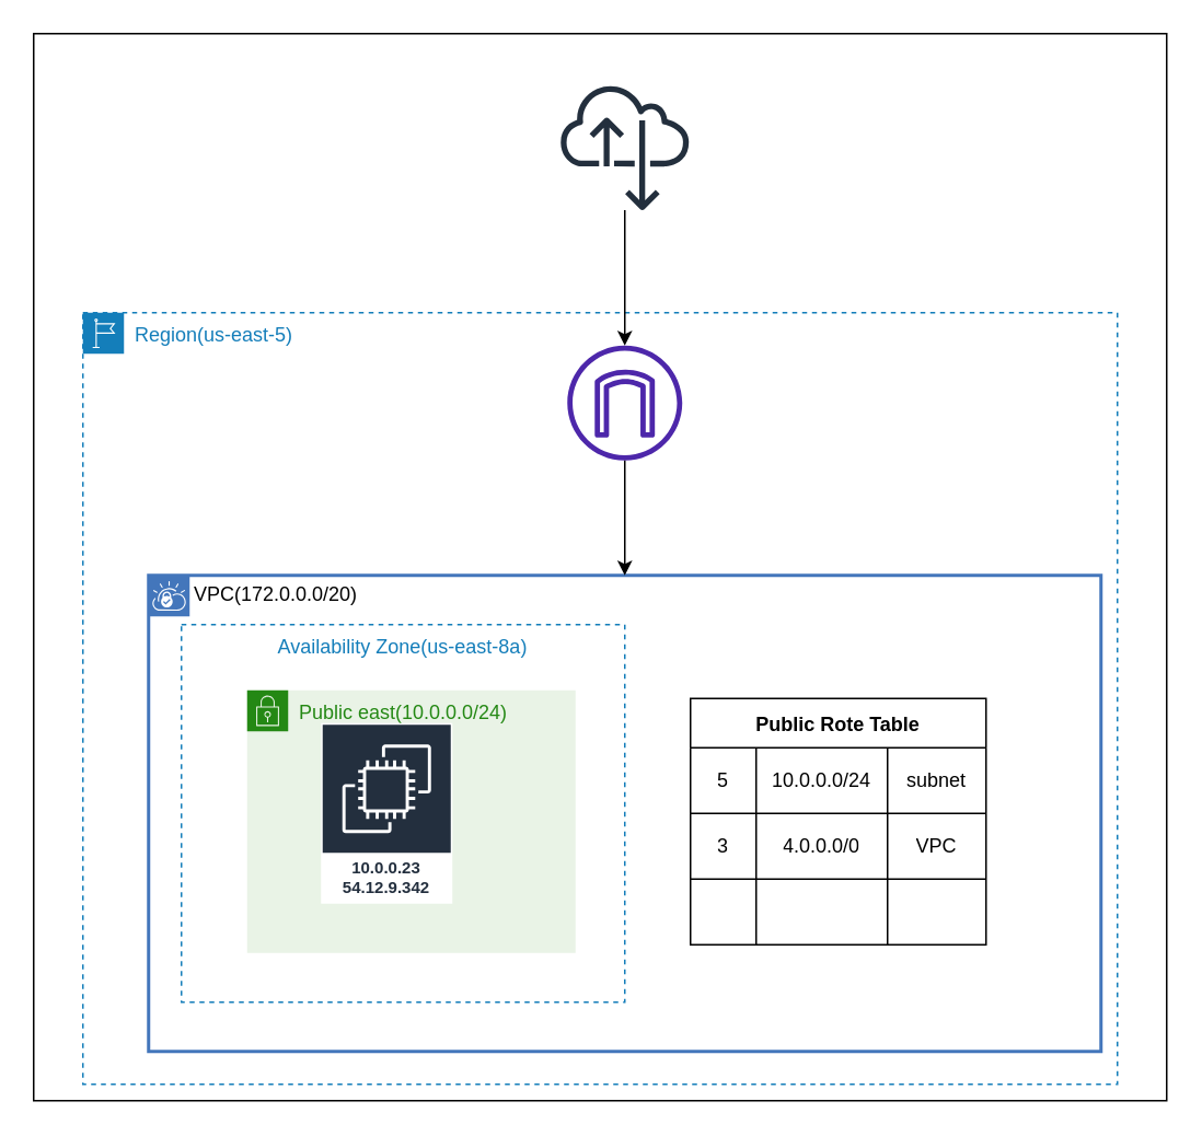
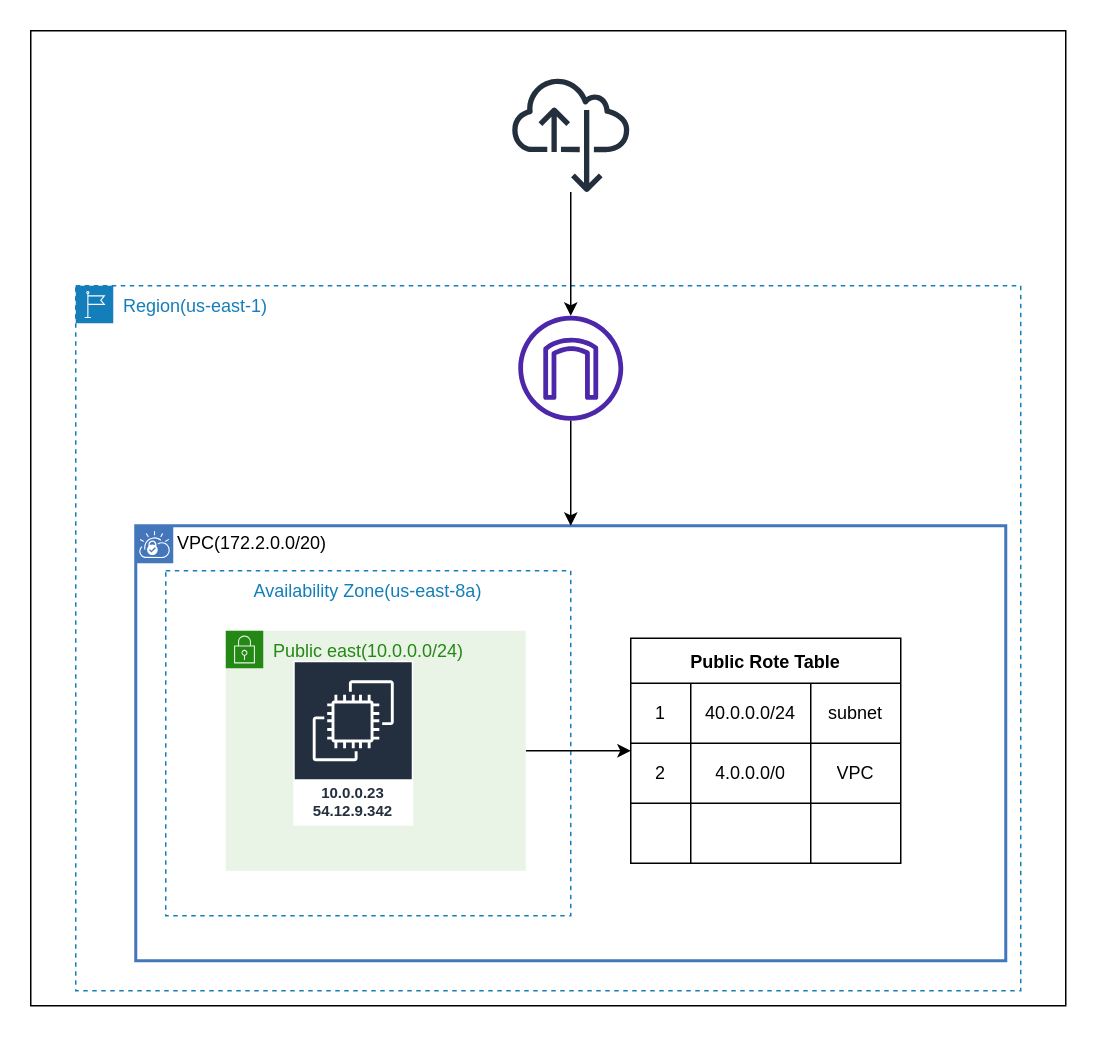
  <mxCell id="0" />
  <mxCell id="1" parent="0" />
  <mxCell id="2" value="" style="group" vertex="1" connectable="0" parent="1"><mxGeometry x="20" y="20" width="690" height="650" as="geometry" /></mxCell>
  <mxCell id="3" value="" style="rounded=0;whiteSpace=wrap;html=1;" vertex="1" parent="2"><mxGeometry width="690" height="650" as="geometry" /></mxCell>
- <mxCell id="4" value="VPC(172.0.0.0/20)" style="shape=mxgraph.ibm.box;prType=vpc;fontStyle=0;verticalAlign=top;align=left;spacingLeft=32;spacingTop=4;fillColor=none;rounded=0;whiteSpace=wrap;html=1;strokeColor=#4376BB;strokeWidth=2;dashed=0;container=1;spacing=-4;collapsible=0;expand=0;recursiveResize=0;" parent="2" vertex="1"><mxGeometry x="70" y="330" width="580" height="290" as="geometry" /></mxCell>
+ <mxCell id="4" value="VPC(172.2.0.0/20)" style="shape=mxgraph.ibm.box;prType=vpc;fontStyle=0;verticalAlign=top;align=left;spacingLeft=32;spacingTop=4;fillColor=none;rounded=0;whiteSpace=wrap;html=1;strokeColor=#4376BB;strokeWidth=2;dashed=0;container=1;spacing=-4;collapsible=0;expand=0;recursiveResize=0;" parent="2" vertex="1"><mxGeometry x="70" y="330" width="580" height="290" as="geometry" /></mxCell>
  <mxCell id="5" value="Availability Zone(us-east-8a)" style="fillColor=none;strokeColor=#147EBA;dashed=1;verticalAlign=top;fontStyle=0;fontColor=#147EBA;" parent="4" vertex="1"><mxGeometry x="20" y="30" width="270" height="230" as="geometry" /></mxCell>
+ <mxCell id="6" style="edgeStyle=orthogonalEdgeStyle;rounded=0;orthogonalLoop=1;jettySize=auto;html=1;" parent="4" source="7" target="9" edge="1"><mxGeometry relative="1" as="geometry" /></mxCell>
  <mxCell id="7" value="Public east(10.0.0.0/24)" style="points=[[0,0],[0.25,0],[0.5,0],[0.75,0],[1,0],[1,0.25],[1,0.5],[1,0.75],[1,1],[0.75,1],[0.5,1],[0.25,1],[0,1],[0,0.75],[0,0.5],[0,0.25]];outlineConnect=0;gradientColor=none;html=1;whiteSpace=wrap;fontSize=12;fontStyle=0;container=1;pointerEvents=0;collapsible=0;recursiveResize=0;shape=mxgraph.aws4.group;grIcon=mxgraph.aws4.group_security_group;grStroke=0;strokeColor=#248814;fillColor=#E9F3E6;verticalAlign=top;align=left;spacingLeft=30;fontColor=#248814;dashed=0;" parent="4" vertex="1"><mxGeometry x="60" y="70" width="200" height="160" as="geometry" /></mxCell>
  <mxCell id="8" value="10.0.0.23&lt;br&gt;54.12.9.342" style="sketch=0;outlineConnect=0;fontColor=#232F3E;gradientColor=none;strokeColor=#ffffff;fillColor=#232F3E;dashed=0;verticalLabelPosition=middle;verticalAlign=bottom;align=center;html=1;whiteSpace=wrap;fontSize=10;fontStyle=1;spacing=3;shape=mxgraph.aws4.productIcon;prIcon=mxgraph.aws4.ec2;" parent="4" vertex="1"><mxGeometry x="105" y="90" width="80" height="110" as="geometry" /></mxCell>
  <mxCell id="9" value="Public Rote Table" style="shape=table;startSize=30;container=1;collapsible=0;childLayout=tableLayout;fontStyle=1;align=center;" parent="4" vertex="1"><mxGeometry x="330" y="75" width="180" height="150" as="geometry" /></mxCell>
  <mxCell id="10" value="" style="shape=tableRow;horizontal=0;startSize=0;swimlaneHead=0;swimlaneBody=0;top=0;left=0;bottom=0;right=0;collapsible=0;dropTarget=0;fillColor=none;points=[[0,0.5],[1,0.5]];portConstraint=eastwest;" parent="9" vertex="1"><mxGeometry y="30" width="180" height="40" as="geometry" /></mxCell>
- <mxCell id="11" value="5" style="shape=partialRectangle;html=1;whiteSpace=wrap;connectable=0;fillColor=none;top=0;left=0;bottom=0;right=0;overflow=hidden;" parent="10" vertex="1"><mxGeometry width="40" height="40" as="geometry"><mxRectangle width="40" height="40" as="alternateBounds" /></mxGeometry></mxCell>
- <mxCell id="12" value="10.0.0.0/24" style="shape=partialRectangle;html=1;whiteSpace=wrap;connectable=0;fillColor=none;top=0;left=0;bottom=0;right=0;overflow=hidden;" parent="10" vertex="1"><mxGeometry x="40" width="80" height="40" as="geometry"><mxRectangle width="80" height="40" as="alternateBounds" /></mxGeometry></mxCell>
+ <mxCell id="11" value="1" style="shape=partialRectangle;html=1;whiteSpace=wrap;connectable=0;fillColor=none;top=0;left=0;bottom=0;right=0;overflow=hidden;" parent="10" vertex="1"><mxGeometry width="40" height="40" as="geometry"><mxRectangle width="40" height="40" as="alternateBounds" /></mxGeometry></mxCell>
+ <mxCell id="12" value="40.0.0.0/24" style="shape=partialRectangle;html=1;whiteSpace=wrap;connectable=0;fillColor=none;top=0;left=0;bottom=0;right=0;overflow=hidden;" parent="10" vertex="1"><mxGeometry x="40" width="80" height="40" as="geometry"><mxRectangle width="80" height="40" as="alternateBounds" /></mxGeometry></mxCell>
  <mxCell id="13" value="subnet" style="shape=partialRectangle;html=1;whiteSpace=wrap;connectable=0;fillColor=none;top=0;left=0;bottom=0;right=0;overflow=hidden;" parent="10" vertex="1"><mxGeometry x="120" width="60" height="40" as="geometry"><mxRectangle width="60" height="40" as="alternateBounds" /></mxGeometry></mxCell>
  <mxCell id="14" value="" style="shape=tableRow;horizontal=0;startSize=0;swimlaneHead=0;swimlaneBody=0;top=0;left=0;bottom=0;right=0;collapsible=0;dropTarget=0;fillColor=none;points=[[0,0.5],[1,0.5]];portConstraint=eastwest;" parent="9" vertex="1"><mxGeometry y="70" width="180" height="40" as="geometry" /></mxCell>
- <mxCell id="15" value="3" style="shape=partialRectangle;html=1;whiteSpace=wrap;connectable=0;fillColor=none;top=0;left=0;bottom=0;right=0;overflow=hidden;" parent="14" vertex="1"><mxGeometry width="40" height="40" as="geometry"><mxRectangle width="40" height="40" as="alternateBounds" /></mxGeometry></mxCell>
+ <mxCell id="15" value="2" style="shape=partialRectangle;html=1;whiteSpace=wrap;connectable=0;fillColor=none;top=0;left=0;bottom=0;right=0;overflow=hidden;" parent="14" vertex="1"><mxGeometry width="40" height="40" as="geometry"><mxRectangle width="40" height="40" as="alternateBounds" /></mxGeometry></mxCell>
  <mxCell id="16" value="4.0.0.0/0" style="shape=partialRectangle;html=1;whiteSpace=wrap;connectable=0;fillColor=none;top=0;left=0;bottom=0;right=0;overflow=hidden;" parent="14" vertex="1"><mxGeometry x="40" width="80" height="40" as="geometry"><mxRectangle width="80" height="40" as="alternateBounds" /></mxGeometry></mxCell>
  <mxCell id="17" value="VPC" style="shape=partialRectangle;html=1;whiteSpace=wrap;connectable=0;fillColor=none;top=0;left=0;bottom=0;right=0;overflow=hidden;" parent="14" vertex="1"><mxGeometry x="120" width="60" height="40" as="geometry"><mxRectangle width="60" height="40" as="alternateBounds" /></mxGeometry></mxCell>
  <mxCell id="18" value="" style="shape=tableRow;horizontal=0;startSize=0;swimlaneHead=0;swimlaneBody=0;top=0;left=0;bottom=0;right=0;collapsible=0;dropTarget=0;fillColor=none;points=[[0,0.5],[1,0.5]];portConstraint=eastwest;" parent="9" vertex="1"><mxGeometry y="110" width="180" height="40" as="geometry" /></mxCell>
  <mxCell id="19" value="" style="shape=partialRectangle;html=1;whiteSpace=wrap;connectable=0;fillColor=none;top=0;left=0;bottom=0;right=0;overflow=hidden;" parent="18" vertex="1"><mxGeometry width="40" height="40" as="geometry"><mxRectangle width="40" height="40" as="alternateBounds" /></mxGeometry></mxCell>
  <mxCell id="20" value="" style="shape=partialRectangle;html=1;whiteSpace=wrap;connectable=0;fillColor=none;top=0;left=0;bottom=0;right=0;overflow=hidden;" parent="18" vertex="1"><mxGeometry x="40" width="80" height="40" as="geometry"><mxRectangle width="80" height="40" as="alternateBounds" /></mxGeometry></mxCell>
  <mxCell id="21" value="" style="shape=partialRectangle;html=1;whiteSpace=wrap;connectable=0;fillColor=none;top=0;left=0;bottom=0;right=0;overflow=hidden;" parent="18" vertex="1"><mxGeometry x="120" width="60" height="40" as="geometry"><mxRectangle width="60" height="40" as="alternateBounds" /></mxGeometry></mxCell>
- <mxCell id="22" value="Region(us-east-5)" style="points=[[0,0],[0.25,0],[0.5,0],[0.75,0],[1,0],[1,0.25],[1,0.5],[1,0.75],[1,1],[0.75,1],[0.5,1],[0.25,1],[0,1],[0,0.75],[0,0.5],[0,0.25]];outlineConnect=0;gradientColor=none;html=1;whiteSpace=wrap;fontSize=12;fontStyle=0;container=1;pointerEvents=0;collapsible=0;recursiveResize=0;shape=mxgraph.aws4.group;grIcon=mxgraph.aws4.group_region;strokeColor=#147EBA;fillColor=none;verticalAlign=top;align=left;spacingLeft=30;fontColor=#147EBA;dashed=1;" parent="2" vertex="1"><mxGeometry x="30" y="170" width="630" height="470" as="geometry" /></mxCell>
+ <mxCell id="22" value="Region(us-east-1)" style="points=[[0,0],[0.25,0],[0.5,0],[0.75,0],[1,0],[1,0.25],[1,0.5],[1,0.75],[1,1],[0.75,1],[0.5,1],[0.25,1],[0,1],[0,0.75],[0,0.5],[0,0.25]];outlineConnect=0;gradientColor=none;html=1;whiteSpace=wrap;fontSize=12;fontStyle=0;container=1;pointerEvents=0;collapsible=0;recursiveResize=0;shape=mxgraph.aws4.group;grIcon=mxgraph.aws4.group_region;strokeColor=#147EBA;fillColor=none;verticalAlign=top;align=left;spacingLeft=30;fontColor=#147EBA;dashed=1;" parent="2" vertex="1"><mxGeometry x="30" y="170" width="630" height="470" as="geometry" /></mxCell>
  <mxCell id="23" value="" style="sketch=0;outlineConnect=0;fontColor=#232F3E;gradientColor=none;fillColor=#4D27AA;strokeColor=none;dashed=0;verticalLabelPosition=bottom;verticalAlign=top;align=center;html=1;fontSize=12;fontStyle=0;aspect=fixed;pointerEvents=1;shape=mxgraph.aws4.internet_gateway;" parent="22" vertex="1"><mxGeometry x="295" y="20" width="70" height="70" as="geometry" /></mxCell>
  <mxCell id="24" style="edgeStyle=orthogonalEdgeStyle;rounded=0;orthogonalLoop=1;jettySize=auto;html=1;" parent="2" source="25" target="23" edge="1"><mxGeometry relative="1" as="geometry" /></mxCell>
  <mxCell id="25" value="" style="sketch=0;outlineConnect=0;fontColor=#232F3E;gradientColor=none;fillColor=#232F3D;strokeColor=none;dashed=0;verticalLabelPosition=bottom;verticalAlign=top;align=center;html=1;fontSize=12;fontStyle=0;aspect=fixed;pointerEvents=1;shape=mxgraph.aws4.internet_alt22;" parent="2" vertex="1"><mxGeometry x="321" y="30" width="78" height="78" as="geometry" /></mxCell>
  <mxCell id="26" style="edgeStyle=orthogonalEdgeStyle;rounded=0;orthogonalLoop=1;jettySize=auto;html=1;" parent="2" source="23" target="4" edge="1"><mxGeometry relative="1" as="geometry" /></mxCell>
